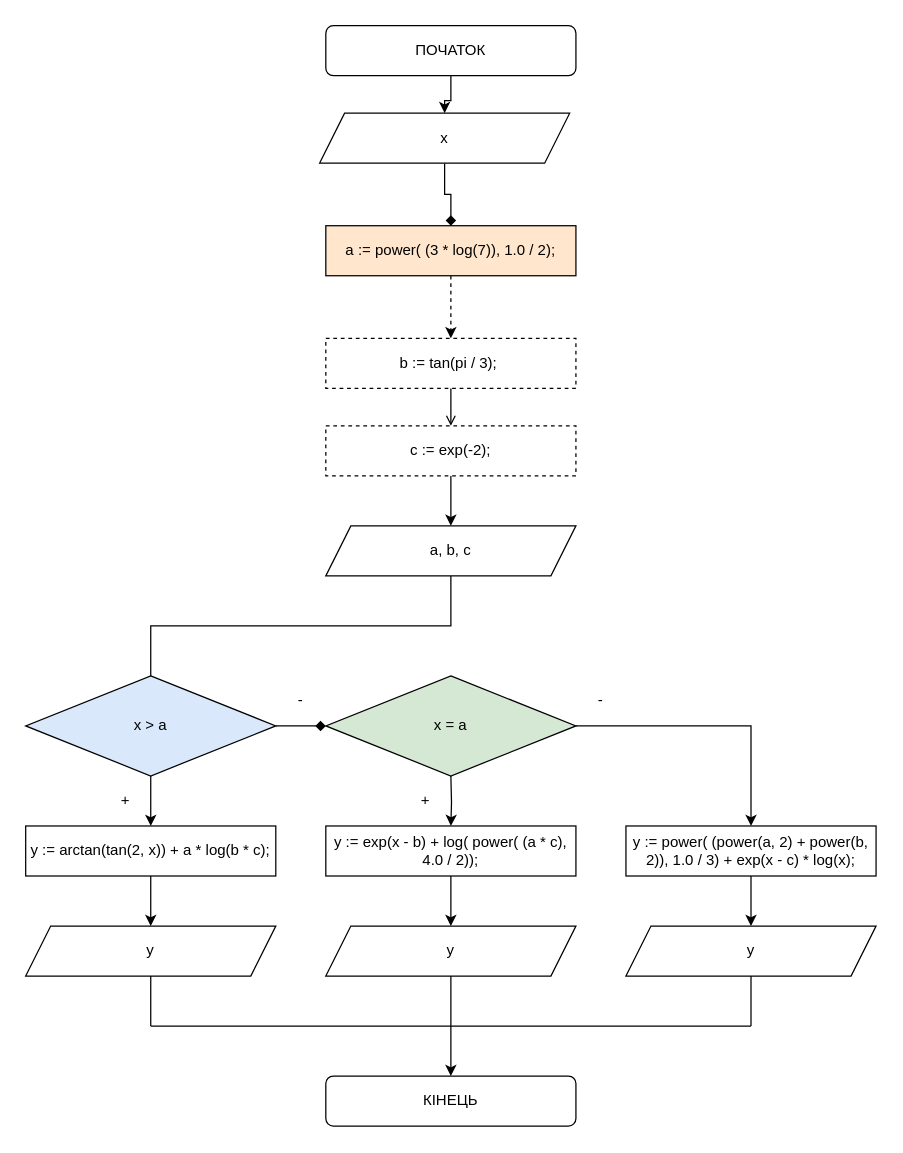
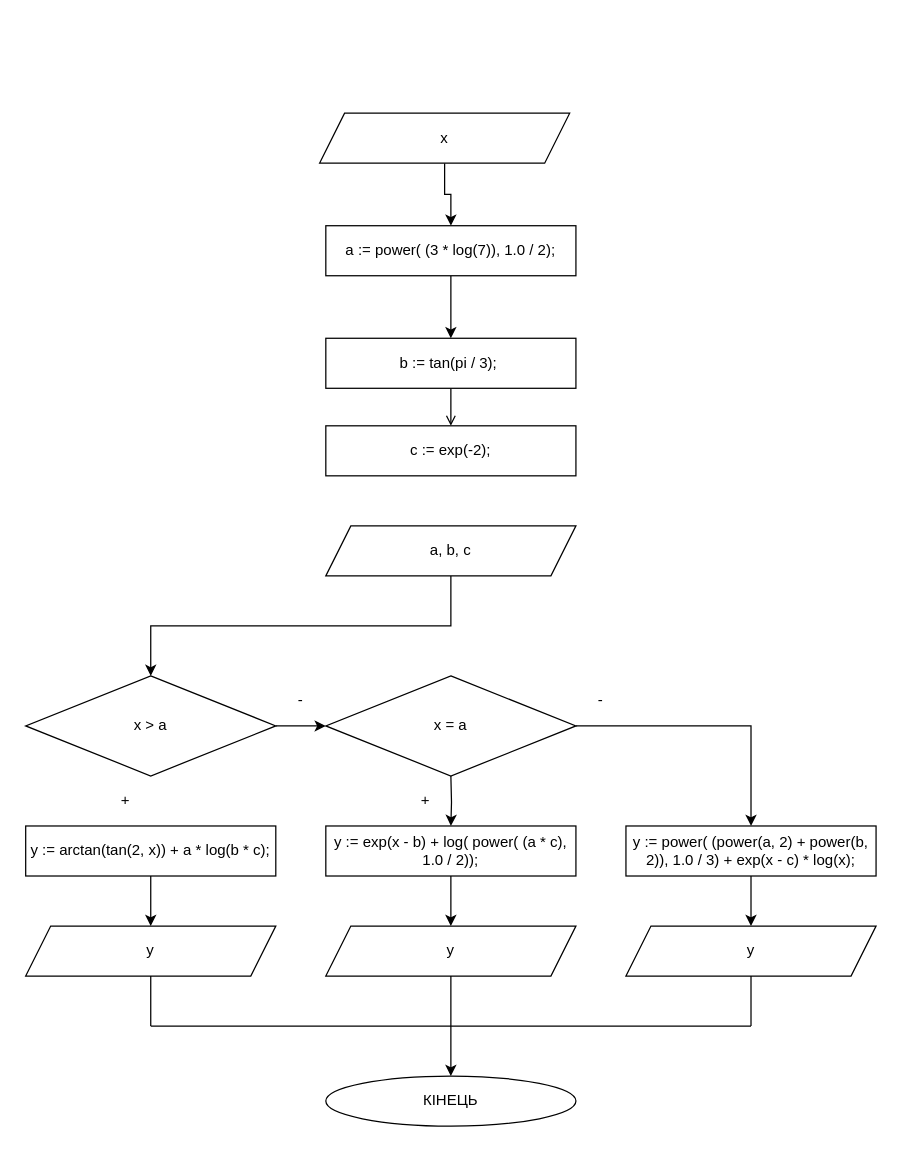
  <mxCell id="0" />
  <mxCell id="1" parent="0" />
- <mxCell id="2" value="" style="edgeStyle=orthogonalEdgeStyle;rounded=0;orthogonalLoop=1;jettySize=auto;html=1;" parent="1" source="3" target="6" edge="1"><mxGeometry relative="1" as="geometry" /></mxCell>
- <mxCell id="3" value="ПОЧАТОК" style="rounded=1;whiteSpace=wrap;html=1;" parent="1" vertex="1"><mxGeometry x="260" y="20" width="200" height="40" as="geometry" /></mxCell>
- <mxCell id="4" value="КІНЕЦЬ" style="rounded=1;whiteSpace=wrap;html=1;" parent="1" vertex="1"><mxGeometry x="260" y="860" width="200" height="40" as="geometry" /></mxCell>
- <mxCell id="5" value="" style="edgeStyle=orthogonalEdgeStyle;rounded=0;orthogonalLoop=1;jettySize=auto;html=1;endArrow=diamond;" parent="1" source="6" target="8" edge="1"><mxGeometry relative="1" as="geometry" /></mxCell>
+ <mxCell id="4" value="КІНЕЦЬ" style="ellipse;whiteSpace=wrap;html=1;" parent="1" vertex="1"><mxGeometry x="260" y="860" width="200" height="40" as="geometry" /></mxCell>
+ <mxCell id="5" value="" style="edgeStyle=orthogonalEdgeStyle;rounded=0;orthogonalLoop=1;jettySize=auto;html=1;" parent="1" source="6" target="8" edge="1"><mxGeometry relative="1" as="geometry" /></mxCell>
  <mxCell id="6" value="x" style="shape=parallelogram;perimeter=parallelogramPerimeter;whiteSpace=wrap;html=1;fixedSize=1;" parent="1" vertex="1"><mxGeometry x="255" y="90" width="200" height="40" as="geometry" /></mxCell>
- <mxCell id="7" value="" style="edgeStyle=orthogonalEdgeStyle;rounded=0;orthogonalLoop=1;jettySize=auto;html=1;dashed=1;" parent="1" source="8" target="10" edge="1"><mxGeometry relative="1" as="geometry" /></mxCell>
- <mxCell id="8" value="&lt;div&gt;a := power( (3 * log(7)), 1.0 / 2);&lt;/div&gt;" style="rounded=0;whiteSpace=wrap;html=1;fillColor=#ffe6cc;" parent="1" vertex="1"><mxGeometry x="260" y="180" width="200" height="40" as="geometry" /></mxCell>
+ <mxCell id="7" value="" style="edgeStyle=orthogonalEdgeStyle;rounded=0;orthogonalLoop=1;jettySize=auto;html=1;" parent="1" source="8" target="10" edge="1"><mxGeometry relative="1" as="geometry" /></mxCell>
+ <mxCell id="8" value="&lt;div&gt;a := power( (3 * log(7)), 1.0 / 2);&lt;/div&gt;" style="rounded=0;whiteSpace=wrap;html=1;" parent="1" vertex="1"><mxGeometry x="260" y="180" width="200" height="40" as="geometry" /></mxCell>
  <mxCell id="9" value="" style="edgeStyle=orthogonalEdgeStyle;rounded=0;orthogonalLoop=1;jettySize=auto;html=1;endArrow=open;" parent="1" source="10" target="12" edge="1"><mxGeometry relative="1" as="geometry" /></mxCell>
- <mxCell id="10" value="&lt;div&gt;b := tan(pi / 3);&amp;nbsp;&lt;/div&gt;" style="rounded=0;whiteSpace=wrap;html=1;dashed=1;" parent="1" vertex="1"><mxGeometry x="260" y="270" width="200" height="40" as="geometry" /></mxCell>
- <mxCell id="11" value="" style="edgeStyle=orthogonalEdgeStyle;rounded=0;orthogonalLoop=1;jettySize=auto;html=1;" parent="1" source="12" target="14" edge="1"><mxGeometry relative="1" as="geometry" /></mxCell>
- <mxCell id="12" value="c := exp(-2);" style="rounded=0;whiteSpace=wrap;html=1;dashed=1;" parent="1" vertex="1"><mxGeometry x="260" y="340" width="200" height="40" as="geometry" /></mxCell>
- <mxCell id="13" value="" style="edgeStyle=orthogonalEdgeStyle;rounded=0;orthogonalLoop=1;jettySize=auto;html=1;entryX=0.5;entryY=0;entryDx=0;entryDy=0;endArrow=none;" parent="1" source="14" target="17" edge="1"><mxGeometry relative="1" as="geometry"><Array as="points"><mxPoint x="360" y="500" /><mxPoint x="120" y="500" /></Array></mxGeometry></mxCell>
+ <mxCell id="10" value="&lt;div&gt;b := tan(pi / 3);&amp;nbsp;&lt;/div&gt;" style="rounded=0;whiteSpace=wrap;html=1;" parent="1" vertex="1"><mxGeometry x="260" y="270" width="200" height="40" as="geometry" /></mxCell>
+ <mxCell id="12" value="c := exp(-2);" style="rounded=0;whiteSpace=wrap;html=1;" parent="1" vertex="1"><mxGeometry x="260" y="340" width="200" height="40" as="geometry" /></mxCell>
+ <mxCell id="13" value="" style="edgeStyle=orthogonalEdgeStyle;rounded=0;orthogonalLoop=1;jettySize=auto;html=1;entryX=0.5;entryY=0;entryDx=0;entryDy=0;" parent="1" source="14" target="17" edge="1"><mxGeometry relative="1" as="geometry"><Array as="points"><mxPoint x="360" y="500" /><mxPoint x="120" y="500" /></Array></mxGeometry></mxCell>
  <mxCell id="14" value="a, b, c" style="shape=parallelogram;perimeter=parallelogramPerimeter;whiteSpace=wrap;html=1;fixedSize=1;" parent="1" vertex="1"><mxGeometry x="260" y="420" width="200" height="40" as="geometry" /></mxCell>
- <mxCell id="15" value="" style="edgeStyle=orthogonalEdgeStyle;rounded=0;orthogonalLoop=1;jettySize=auto;html=1;endArrow=diamond;" parent="1" source="17" target="19" edge="1"><mxGeometry relative="1" as="geometry" /></mxCell>
- <mxCell id="16" value="" style="edgeStyle=orthogonalEdgeStyle;rounded=0;orthogonalLoop=1;jettySize=auto;html=1;" parent="1" source="17" target="21" edge="1"><mxGeometry relative="1" as="geometry" /></mxCell>
- <mxCell id="17" value="x &amp;gt; a" style="rhombus;whiteSpace=wrap;html=1;fillColor=#dae8fc;" parent="1" vertex="1"><mxGeometry x="20" y="540" width="200" height="80" as="geometry" /></mxCell>
+ <mxCell id="15" value="" style="edgeStyle=orthogonalEdgeStyle;rounded=0;orthogonalLoop=1;jettySize=auto;html=1;" parent="1" source="17" target="19" edge="1"><mxGeometry relative="1" as="geometry" /></mxCell>
+ <mxCell id="17" value="x &amp;gt; a" style="rhombus;whiteSpace=wrap;html=1;" parent="1" vertex="1"><mxGeometry x="20" y="540" width="200" height="80" as="geometry" /></mxCell>
  <mxCell id="18" value="" style="edgeStyle=orthogonalEdgeStyle;rounded=0;orthogonalLoop=1;jettySize=auto;html=1;" parent="1" source="19" target="29" edge="1"><mxGeometry relative="1" as="geometry" /></mxCell>
- <mxCell id="19" value="x = a" style="rhombus;whiteSpace=wrap;html=1;fillColor=#d5e8d4;" parent="1" vertex="1"><mxGeometry x="260" y="540" width="200" height="80" as="geometry" /></mxCell>
+ <mxCell id="19" value="x = a" style="rhombus;whiteSpace=wrap;html=1;" parent="1" vertex="1"><mxGeometry x="260" y="540" width="200" height="80" as="geometry" /></mxCell>
  <mxCell id="20" value="" style="edgeStyle=orthogonalEdgeStyle;rounded=0;orthogonalLoop=1;jettySize=auto;html=1;" parent="1" source="21" target="22" edge="1"><mxGeometry relative="1" as="geometry" /></mxCell>
  <mxCell id="21" value="y := arctan(tan(2, x)) + a * log(b * c);" style="rounded=0;whiteSpace=wrap;html=1;" parent="1" vertex="1"><mxGeometry x="20" y="660" width="200" height="40" as="geometry" /></mxCell>
  <mxCell id="22" value="y" style="shape=parallelogram;perimeter=parallelogramPerimeter;whiteSpace=wrap;html=1;fixedSize=1;" parent="1" vertex="1"><mxGeometry x="20" y="740" width="200" height="40" as="geometry" /></mxCell>
  <mxCell id="23" value="" style="edgeStyle=orthogonalEdgeStyle;rounded=0;orthogonalLoop=1;jettySize=auto;html=1;" parent="1" target="25" edge="1"><mxGeometry relative="1" as="geometry"><mxPoint x="360" y="620" as="sourcePoint" /></mxGeometry></mxCell>
  <mxCell id="24" value="" style="edgeStyle=orthogonalEdgeStyle;rounded=0;orthogonalLoop=1;jettySize=auto;html=1;" parent="1" source="25" target="27" edge="1"><mxGeometry relative="1" as="geometry" /></mxCell>
- <mxCell id="25" value="y := exp(x - b) + log( power( (a * c), 4.0 / 2));" style="rounded=0;whiteSpace=wrap;html=1;" parent="1" vertex="1"><mxGeometry x="260" y="660" width="200" height="40" as="geometry" /></mxCell>
+ <mxCell id="25" value="y := exp(x - b) + log( power( (a * c), 1.0 / 2));" style="rounded=0;whiteSpace=wrap;html=1;" parent="1" vertex="1"><mxGeometry x="260" y="660" width="200" height="40" as="geometry" /></mxCell>
  <mxCell id="26" value="" style="edgeStyle=orthogonalEdgeStyle;rounded=0;orthogonalLoop=1;jettySize=auto;html=1;" parent="1" source="27" target="4" edge="1"><mxGeometry relative="1" as="geometry" /></mxCell>
  <mxCell id="27" value="y" style="shape=parallelogram;perimeter=parallelogramPerimeter;whiteSpace=wrap;html=1;fixedSize=1;" parent="1" vertex="1"><mxGeometry x="260" y="740" width="200" height="40" as="geometry" /></mxCell>
  <mxCell id="28" value="" style="edgeStyle=orthogonalEdgeStyle;rounded=0;orthogonalLoop=1;jettySize=auto;html=1;" parent="1" source="29" target="30" edge="1"><mxGeometry relative="1" as="geometry" /></mxCell>
  <mxCell id="29" value="y := power( (power(a, 2) + power(b, 2)), 1.0 / 3) + exp(x - c) * log(x);" style="rounded=0;whiteSpace=wrap;html=1;" parent="1" vertex="1"><mxGeometry x="500" y="660" width="200" height="40" as="geometry" /></mxCell>
  <mxCell id="30" value="y" style="shape=parallelogram;perimeter=parallelogramPerimeter;whiteSpace=wrap;html=1;fixedSize=1;" parent="1" vertex="1"><mxGeometry x="500" y="740" width="200" height="40" as="geometry" /></mxCell>
  <mxCell id="31" value="" style="endArrow=none;html=1;rounded=0;" parent="1" edge="1"><mxGeometry width="50" height="50" relative="1" as="geometry"><mxPoint x="120" y="820" as="sourcePoint" /><mxPoint x="600" y="820" as="targetPoint" /></mxGeometry></mxCell>
  <mxCell id="32" value="" style="endArrow=none;html=1;rounded=0;entryX=0.5;entryY=1;entryDx=0;entryDy=0;" parent="1" target="30" edge="1"><mxGeometry width="50" height="50" relative="1" as="geometry"><mxPoint x="600" y="820" as="sourcePoint" /><mxPoint x="590" y="850" as="targetPoint" /></mxGeometry></mxCell>
  <mxCell id="33" value="-" style="text;html=1;strokeColor=none;fillColor=none;align=center;verticalAlign=middle;whiteSpace=wrap;rounded=0;" parent="1" vertex="1"><mxGeometry x="220" y="540" width="40" height="40" as="geometry" /></mxCell>
  <mxCell id="34" value="-" style="text;html=1;strokeColor=none;fillColor=none;align=center;verticalAlign=middle;whiteSpace=wrap;rounded=0;" parent="1" vertex="1"><mxGeometry x="460" y="540" width="40" height="40" as="geometry" /></mxCell>
  <mxCell id="35" value="+" style="text;html=1;strokeColor=none;fillColor=none;align=center;verticalAlign=middle;whiteSpace=wrap;rounded=0;" parent="1" vertex="1"><mxGeometry x="80" y="620" width="40" height="40" as="geometry" /></mxCell>
  <mxCell id="36" value="+" style="text;html=1;strokeColor=none;fillColor=none;align=center;verticalAlign=middle;whiteSpace=wrap;rounded=0;" parent="1" vertex="1"><mxGeometry x="320" y="620" width="40" height="40" as="geometry" /></mxCell>
  <mxCell id="37" value="" style="endArrow=none;html=1;rounded=0;entryX=0.5;entryY=1;entryDx=0;entryDy=0;" parent="1" target="22" edge="1"><mxGeometry width="50" height="50" relative="1" as="geometry"><mxPoint x="120" y="820" as="sourcePoint" /><mxPoint x="130" y="840" as="targetPoint" /></mxGeometry></mxCell>
